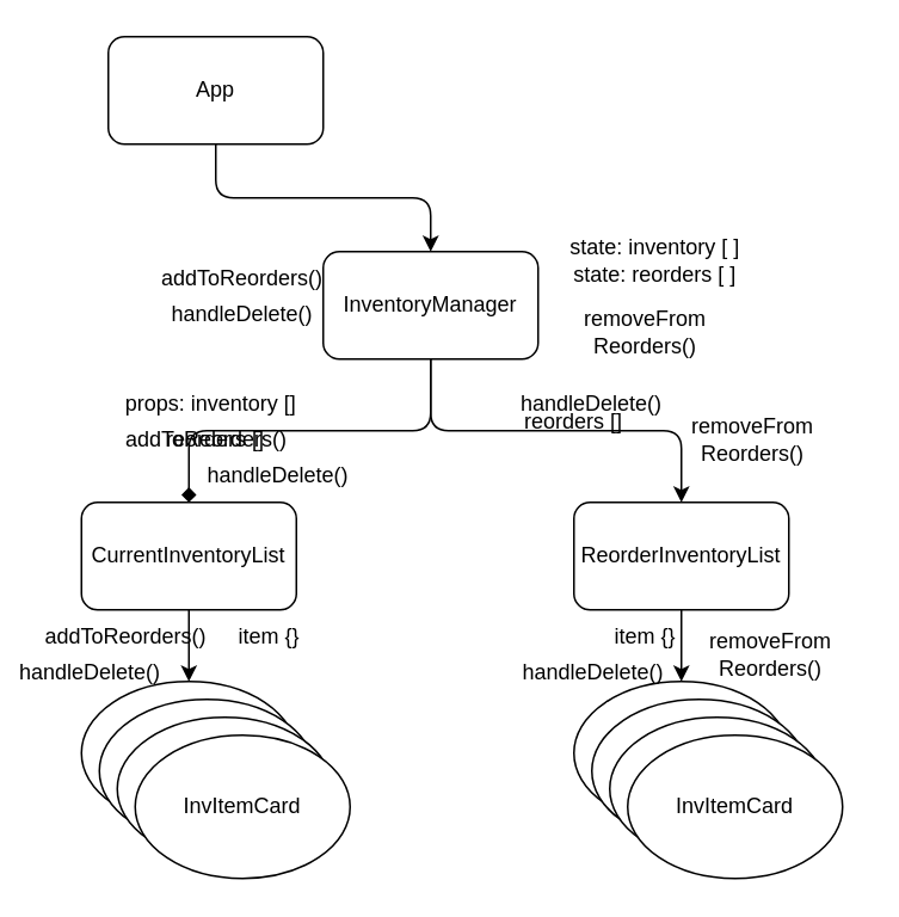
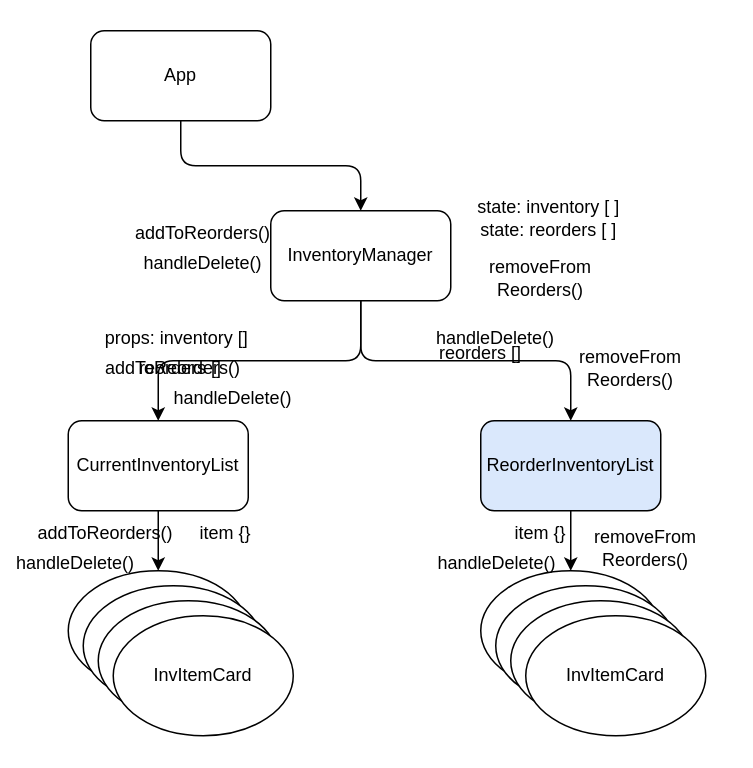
  <mxCell id="0" />
  <mxCell id="1" parent="0" />
  <mxCell id="2" style="edgeStyle=orthogonalEdgeStyle;html=1;exitX=0.5;exitY=1;exitDx=0;exitDy=0;" edge="1" parent="1" source="3" target="6"><mxGeometry relative="1" as="geometry" /></mxCell>
  <mxCell id="3" value="App" style="rounded=1;whiteSpace=wrap;html=1;" vertex="1" parent="1"><mxGeometry x="60" y="20" width="120" height="60" as="geometry" /></mxCell>
- <mxCell id="4" style="edgeStyle=orthogonalEdgeStyle;html=1;exitX=0.5;exitY=1;exitDx=0;exitDy=0;entryX=0.5;entryY=0;entryDx=0;entryDy=0;endArrow=diamond;" edge="1" parent="1" source="6" target="8"><mxGeometry relative="1" as="geometry" /></mxCell>
+ <mxCell id="4" style="edgeStyle=orthogonalEdgeStyle;html=1;exitX=0.5;exitY=1;exitDx=0;exitDy=0;entryX=0.5;entryY=0;entryDx=0;entryDy=0;" edge="1" parent="1" source="6" target="8"><mxGeometry relative="1" as="geometry" /></mxCell>
  <mxCell id="5" style="edgeStyle=orthogonalEdgeStyle;html=1;exitX=0.5;exitY=1;exitDx=0;exitDy=0;" edge="1" parent="1" source="6" target="10"><mxGeometry relative="1" as="geometry" /></mxCell>
  <mxCell id="6" value="InventoryManager" style="rounded=1;whiteSpace=wrap;html=1;" vertex="1" parent="1"><mxGeometry x="180" y="140" width="120" height="60" as="geometry" /></mxCell>
  <mxCell id="7" style="edgeStyle=orthogonalEdgeStyle;html=1;exitX=0.5;exitY=1;exitDx=0;exitDy=0;entryX=0.5;entryY=0;entryDx=0;entryDy=0;" edge="1" parent="1" source="8" target="11"><mxGeometry relative="1" as="geometry" /></mxCell>
  <mxCell id="8" value="CurrentInventoryList" style="rounded=1;whiteSpace=wrap;html=1;" vertex="1" parent="1"><mxGeometry x="45" y="280" width="120" height="60" as="geometry" /></mxCell>
  <mxCell id="9" style="edgeStyle=orthogonalEdgeStyle;html=1;exitX=0.5;exitY=1;exitDx=0;exitDy=0;entryX=0.5;entryY=0;entryDx=0;entryDy=0;" edge="1" parent="1" source="10" target="15"><mxGeometry relative="1" as="geometry" /></mxCell>
- <mxCell id="10" value="ReorderInventoryList" style="rounded=1;whiteSpace=wrap;html=1;" vertex="1" parent="1"><mxGeometry x="320" y="280" width="120" height="60" as="geometry" /></mxCell>
+ <mxCell id="10" value="ReorderInventoryList" style="rounded=1;whiteSpace=wrap;html=1;fillColor=#dae8fc;" vertex="1" parent="1"><mxGeometry x="320" y="280" width="120" height="60" as="geometry" /></mxCell>
  <mxCell id="11" value="InvItemCard" style="ellipse;whiteSpace=wrap;html=1;" vertex="1" parent="1"><mxGeometry x="45" y="380" width="120" height="80" as="geometry" /></mxCell>
  <mxCell id="12" value="InvItemCard" style="ellipse;whiteSpace=wrap;html=1;" vertex="1" parent="1"><mxGeometry x="55" y="390" width="120" height="80" as="geometry" /></mxCell>
  <mxCell id="13" value="InvItemCard" style="ellipse;whiteSpace=wrap;html=1;" vertex="1" parent="1"><mxGeometry x="65" y="400" width="120" height="80" as="geometry" /></mxCell>
  <mxCell id="14" value="InvItemCard" style="ellipse;whiteSpace=wrap;html=1;" vertex="1" parent="1"><mxGeometry x="75" y="410" width="120" height="80" as="geometry" /></mxCell>
  <mxCell id="15" value="InvItemCard" style="ellipse;whiteSpace=wrap;html=1;" vertex="1" parent="1"><mxGeometry x="320" y="380" width="120" height="80" as="geometry" /></mxCell>
  <mxCell id="16" value="InvItemCard" style="ellipse;whiteSpace=wrap;html=1;" vertex="1" parent="1"><mxGeometry x="330" y="390" width="120" height="80" as="geometry" /></mxCell>
  <mxCell id="17" value="InvItemCard" style="ellipse;whiteSpace=wrap;html=1;" vertex="1" parent="1"><mxGeometry x="340" y="400" width="120" height="80" as="geometry" /></mxCell>
  <mxCell id="18" value="InvItemCard" style="ellipse;whiteSpace=wrap;html=1;" vertex="1" parent="1"><mxGeometry x="350" y="410" width="120" height="80" as="geometry" /></mxCell>
  <mxCell id="19" value="state: inventory [ ]&lt;br&gt;state: reorders [ ]" style="text;html=1;strokeColor=none;fillColor=none;align=center;verticalAlign=middle;whiteSpace=wrap;rounded=0;" vertex="1" parent="1"><mxGeometry x="301" y="130" width="129" height="30" as="geometry" /></mxCell>
  <mxCell id="20" value="props: inventory []" style="text;html=1;strokeColor=none;fillColor=none;align=center;verticalAlign=middle;whiteSpace=wrap;rounded=0;" vertex="1" parent="1"><mxGeometry x="50" y="210" width="135" height="30" as="geometry" /></mxCell>
  <mxCell id="21" value="addToReorders()" style="text;html=1;strokeColor=none;fillColor=none;align=center;verticalAlign=middle;whiteSpace=wrap;rounded=0;" vertex="1" parent="1"><mxGeometry x="105" y="140" width="60" height="30" as="geometry" /></mxCell>
  <mxCell id="22" value="addToReorders()" style="text;html=1;strokeColor=none;fillColor=none;align=center;verticalAlign=middle;whiteSpace=wrap;rounded=0;" vertex="1" parent="1"><mxGeometry x="85" y="230" width="60" height="30" as="geometry" /></mxCell>
  <mxCell id="23" value="addToReorders()" style="text;html=1;strokeColor=none;fillColor=none;align=center;verticalAlign=middle;whiteSpace=wrap;rounded=0;" vertex="1" parent="1"><mxGeometry x="40" y="340" width="60" height="30" as="geometry" /></mxCell>
  <mxCell id="24" value="item {}" style="text;html=1;strokeColor=none;fillColor=none;align=center;verticalAlign=middle;whiteSpace=wrap;rounded=0;" vertex="1" parent="1"><mxGeometry x="120" y="340" width="60" height="30" as="geometry" /></mxCell>
  <mxCell id="25" value="removeFrom Reorders()" style="text;html=1;strokeColor=none;fillColor=none;align=center;verticalAlign=middle;whiteSpace=wrap;rounded=0;" vertex="1" parent="1"><mxGeometry x="310" y="170" width="100" height="30" as="geometry" /></mxCell>
  <mxCell id="26" value="removeFrom Reorders()" style="text;html=1;strokeColor=none;fillColor=none;align=center;verticalAlign=middle;whiteSpace=wrap;rounded=0;" vertex="1" parent="1"><mxGeometry x="370" y="230" width="100" height="30" as="geometry" /></mxCell>
  <mxCell id="27" value="removeFrom Reorders()" style="text;html=1;strokeColor=none;fillColor=none;align=center;verticalAlign=middle;whiteSpace=wrap;rounded=0;" vertex="1" parent="1"><mxGeometry x="380" y="350" width="100" height="30" as="geometry" /></mxCell>
  <mxCell id="28" value="reorders []" style="text;html=1;strokeColor=none;fillColor=none;align=center;verticalAlign=middle;whiteSpace=wrap;rounded=0;" vertex="1" parent="1"><mxGeometry x="290" y="220" width="60" height="30" as="geometry" /></mxCell>
  <mxCell id="29" value="reorders []" style="text;html=1;strokeColor=none;fillColor=none;align=center;verticalAlign=middle;whiteSpace=wrap;rounded=0;" vertex="1" parent="1"><mxGeometry x="90" y="230" width="60" height="30" as="geometry" /></mxCell>
  <mxCell id="30" value="item {}" style="text;html=1;strokeColor=none;fillColor=none;align=center;verticalAlign=middle;whiteSpace=wrap;rounded=0;" vertex="1" parent="1"><mxGeometry x="330" y="340" width="60" height="30" as="geometry" /></mxCell>
  <mxCell id="31" value="handleDelete()" style="text;html=1;strokeColor=none;fillColor=none;align=center;verticalAlign=middle;whiteSpace=wrap;rounded=0;" vertex="1" parent="1"><mxGeometry x="105" y="160" width="60" height="30" as="geometry" /></mxCell>
  <mxCell id="32" value="handleDelete()" style="text;html=1;strokeColor=none;fillColor=none;align=center;verticalAlign=middle;whiteSpace=wrap;rounded=0;" vertex="1" parent="1"><mxGeometry x="125" y="250" width="60" height="30" as="geometry" /></mxCell>
  <mxCell id="33" value="handleDelete()" style="text;html=1;strokeColor=none;fillColor=none;align=center;verticalAlign=middle;whiteSpace=wrap;rounded=0;" vertex="1" parent="1"><mxGeometry x="20" y="360" width="60" height="30" as="geometry" /></mxCell>
  <mxCell id="34" value="handleDelete()" style="text;html=1;strokeColor=none;fillColor=none;align=center;verticalAlign=middle;whiteSpace=wrap;rounded=0;" vertex="1" parent="1"><mxGeometry x="300" y="210" width="60" height="30" as="geometry" /></mxCell>
  <mxCell id="35" value="handleDelete()" style="text;html=1;strokeColor=none;fillColor=none;align=center;verticalAlign=middle;whiteSpace=wrap;rounded=0;" vertex="1" parent="1"><mxGeometry x="301" y="360" width="60" height="30" as="geometry" /></mxCell>
